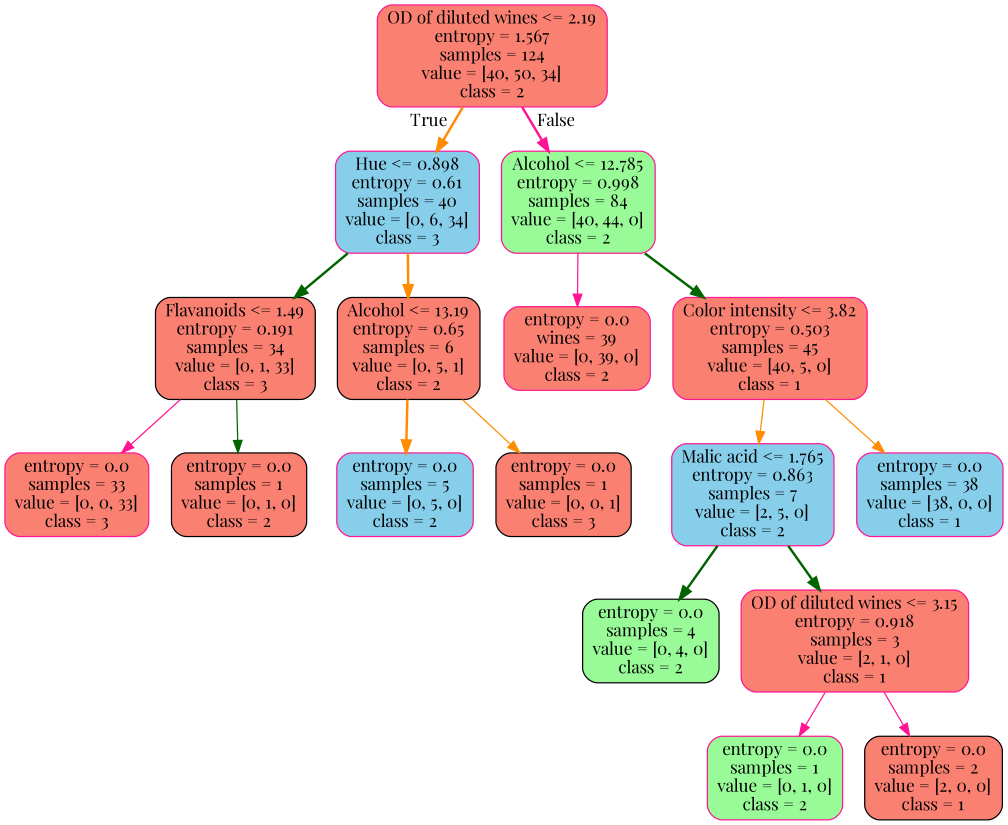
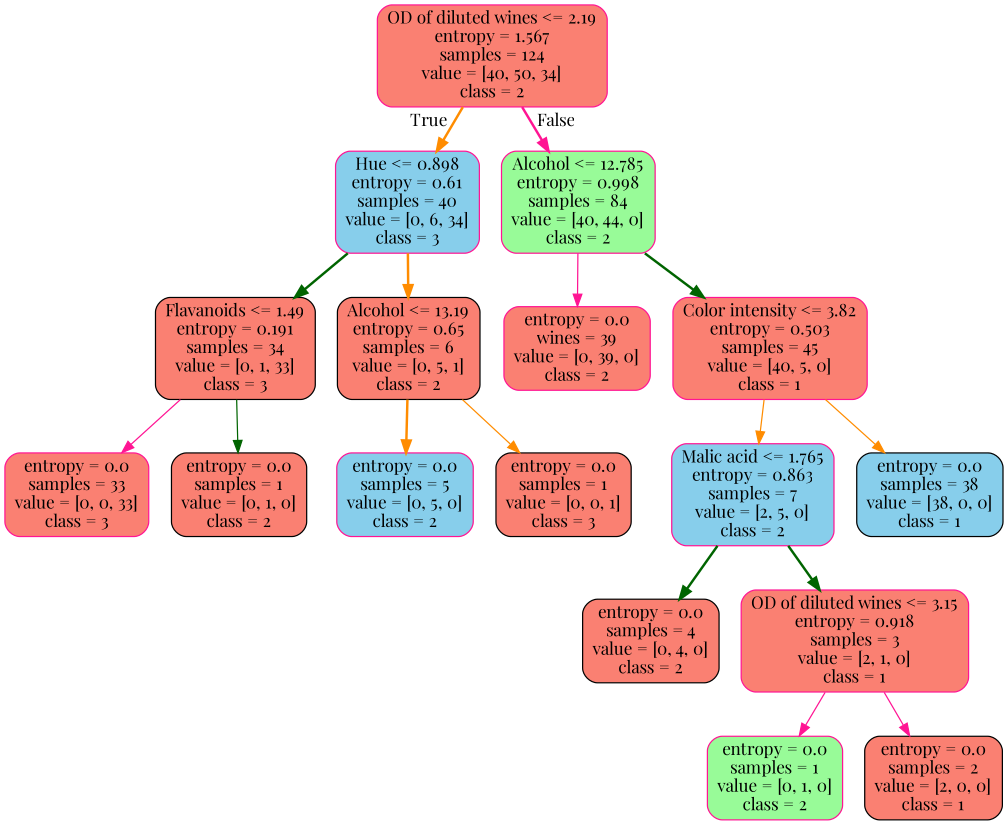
  digraph {
    fontname="Playfair Display"
    node [color=deeppink fillcolor=salmon fontname="Playfair Display" shape=box style="filled, rounded"]
    edge [color=darkorange fontname="Playfair Display" style=bold]
    n1 [label="OD of diluted wines <= 2.19\nentropy = 1.567\nsamples = 124\nvalue = [40, 50, 34]\nclass = 2"]
    n2 [fillcolor=skyblue label="Hue <= 0.898\nentropy = 0.61\nsamples = 40\nvalue = [0, 6, 34]\nclass = 3"]
    n3 [fillcolor=palegreen label="Alcohol <= 12.785\nentropy = 0.998\nsamples = 84\nvalue = [40, 44, 0]\nclass = 2"]
    n4 [color=black label="Flavanoids <= 1.49\nentropy = 0.191\nsamples = 34\nvalue = [0, 1, 33]\nclass = 3"]
    n5 [color=black label="Alcohol <= 13.19\nentropy = 0.65\nsamples = 6\nvalue = [0, 5, 1]\nclass = 2"]
    n6 [label="entropy = 0.0\nwines = 39\nvalue = [0, 39, 0]\nclass = 2"]
    n7 [label="Color intensity <= 3.82\nentropy = 0.503\nsamples = 45\nvalue = [40, 5, 0]\nclass = 1"]
    n8 [label="entropy = 0.0\nsamples = 33\nvalue = [0, 0, 33]\nclass = 3"]
    n9 [color=black label="entropy = 0.0\nsamples = 1\nvalue = [0, 1, 0]\nclass = 2"]
    n10 [fillcolor=skyblue label="entropy = 0.0\nsamples = 5\nvalue = [0, 5, 0]\nclass = 2"]
    n11 [color=black label="entropy = 0.0\nsamples = 1\nvalue = [0, 0, 1]\nclass = 3"]
    n12 [fillcolor=skyblue label="Malic acid <= 1.765\nentropy = 0.863\nsamples = 7\nvalue = [2, 5, 0]\nclass = 2"]
-   n13 [fillcolor=skyblue label="entropy = 0.0\nsamples = 38\nvalue = [38, 0, 0]\nclass = 1"]
-   n14 [color=black fillcolor=palegreen label="entropy = 0.0\nsamples = 4\nvalue = [0, 4, 0]\nclass = 2"]
+   n13 [color=black fillcolor=skyblue label="entropy = 0.0\nsamples = 38\nvalue = [38, 0, 0]\nclass = 1"]
+   n14 [color=black label="entropy = 0.0\nsamples = 4\nvalue = [0, 4, 0]\nclass = 2"]
    n15 [label="OD of diluted wines <= 3.15\nentropy = 0.918\nsamples = 3\nvalue = [2, 1, 0]\nclass = 1"]
    n16 [fillcolor=palegreen label="entropy = 0.0\nsamples = 1\nvalue = [0, 1, 0]\nclass = 2"]
    n17 [color=black label="entropy = 0.0\nsamples = 2\nvalue = [2, 0, 0]\nclass = 1"]
    n1 -> n2 [headlabel=True labelangle=45 labeldistance=2.5]
    n1 -> n3 [color=deeppink headlabel=False labelangle=-45 labeldistance=2.5]
    n2 -> n4 [color=darkgreen]
    n2 -> n5
    n3 -> n6 [color=deeppink style=solid]
    n3 -> n7 [color=darkgreen]
    n4 -> n8 [color=deeppink style=solid]
    n4 -> n9 [color=darkgreen style=solid]
    n5 -> n10
    n5 -> n11 [style=solid]
    n7 -> n12 [style=solid]
    n7 -> n13 [style=solid]
    n12 -> n14 [color=darkgreen]
    n12 -> n15 [color=darkgreen]
    n15 -> n16 [color=deeppink style=solid]
    n15 -> n17 [color=deeppink style=solid]
  }
